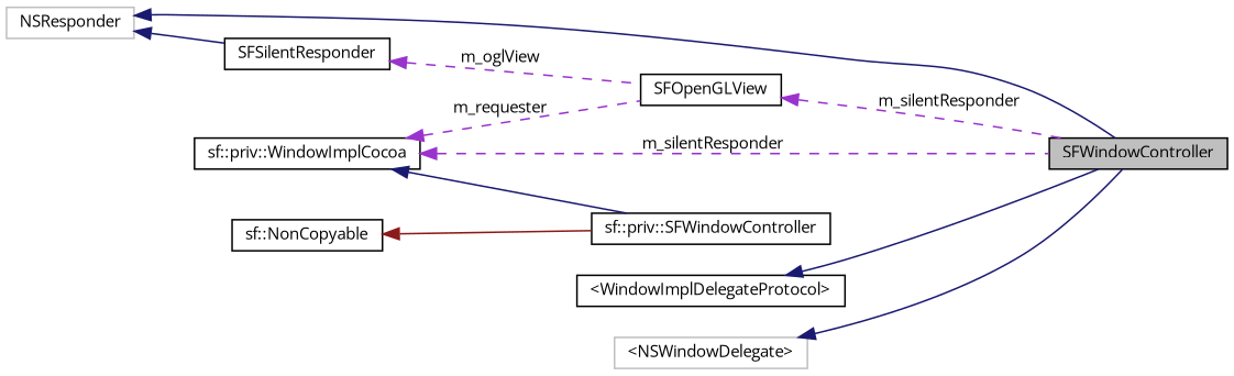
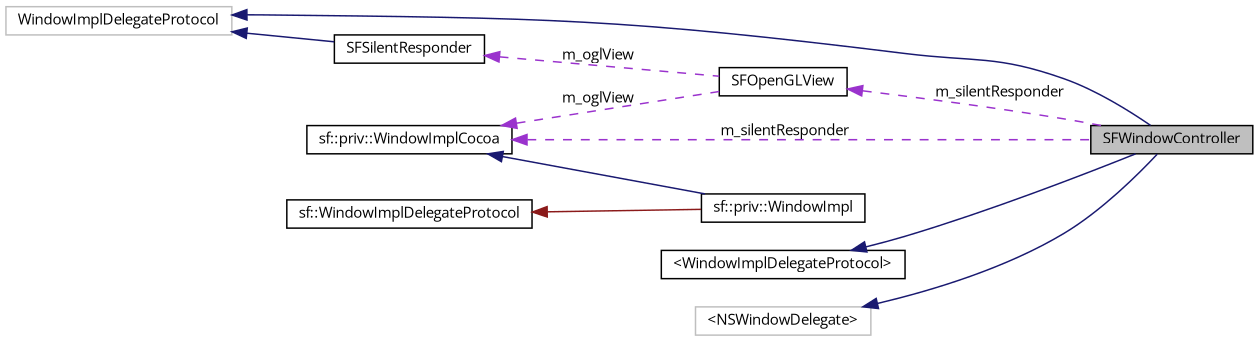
  digraph {
    fontname="Open Sans"
    rankdir=LR
    node [color=black fillcolor=white fontname="Open Sans" fontsize=10 shape=record style=filled]
    edge [color=midnightblue dir=back fontname="Open Sans" fontsize=10 labelfontname=Helvetica labelfontsize=10 style=solid]
    n1 [fillcolor=grey75 fontcolor=black height=0.2 label=SFWindowController width=0.4]
-   n2 [color=grey75 height=0.2 label=NSResponder width=0.4]
+   n2 [color=grey75 height=0.2 label=WindowImplDelegateProtocol width=0.4]
    n3 [height=0.2 label=SFSilentResponder width=0.4]
    n4 [height=0.2 label=SFOpenGLView width=0.4]
    n5 [height=0.2 label="\<WindowImplDelegateProtocol\>" width=0.4]
    n6 [color=grey75 height=0.2 label="\<NSWindowDelegate\>" width=0.4]
    n7 [height=0.2 label="sf::priv::WindowImplCocoa" width=0.4]
-   n8 [height=0.2 label="sf::priv::SFWindowController" width=0.4]
-   n9 [height=0.2 label="sf::NonCopyable" width=0.4]
+   n8 [height=0.2 label="sf::priv::WindowImpl" width=0.4]
+   n9 [height=0.2 label="sf::WindowImplDelegateProtocol" width=0.4]
    n2 -> n1
    n2 -> n3
    n3 -> n4 [color=darkorchid3 label=" m_oglView" style=dashed]
    n4 -> n1 [color=darkorchid3 label=" m_silentResponder" style=dashed]
    n5 -> n1
    n6 -> n1
    n7 -> n1 [color=darkorchid3 label=" m_silentResponder" style=dashed]
-   n7 -> n4 [color=darkorchid3 label=" m_requester" style=dashed]
+   n7 -> n4 [color=darkorchid3 label=" m_oglView" style=dashed]
    n7 -> n8
    n9 -> n8 [color=firebrick4]
  }
